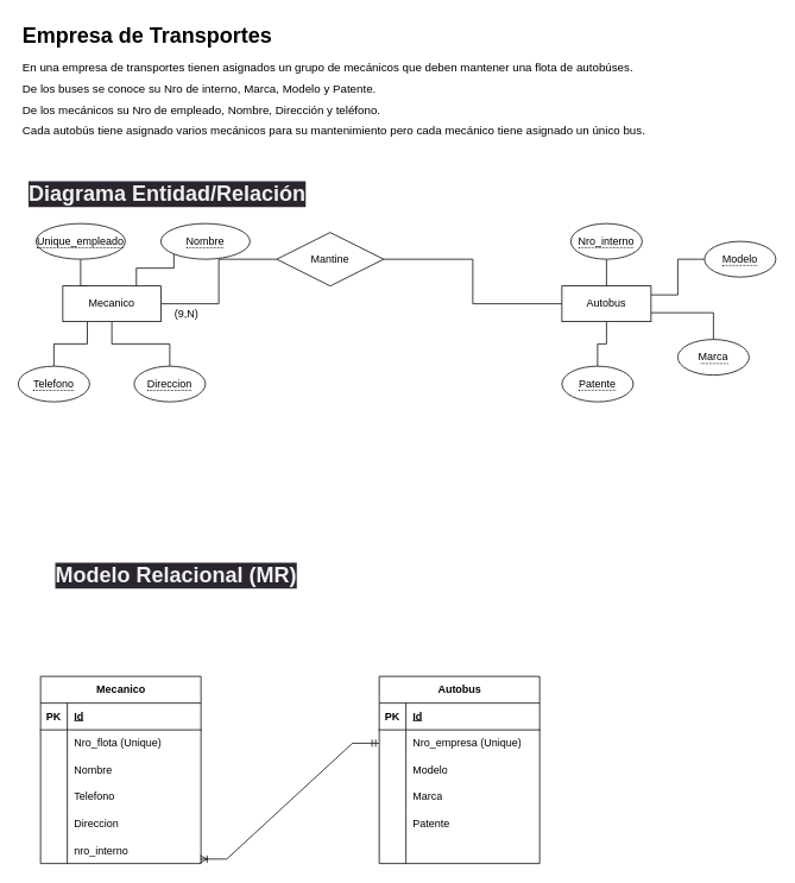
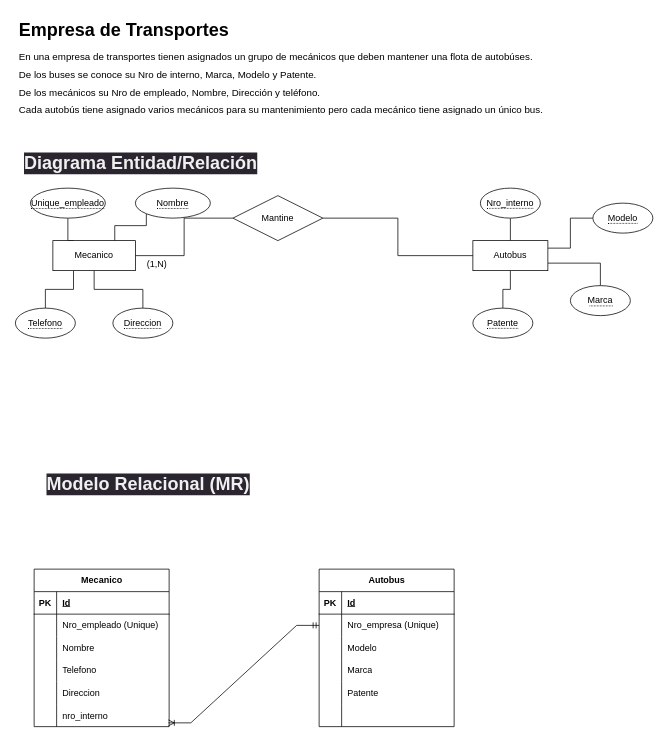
  <mxCell id="0" />
  <mxCell id="1" parent="0" />
  <mxCell id="2" style="edgeStyle=orthogonalEdgeStyle;rounded=0;orthogonalLoop=1;jettySize=auto;html=1;exitX=1;exitY=0.5;exitDx=0;exitDy=0;entryX=0;entryY=0.5;entryDx=0;entryDy=0;endArrow=none;endFill=0;" parent="1" source="7" target="14" edge="1"><mxGeometry relative="1" as="geometry" /></mxCell>
  <mxCell id="3" style="edgeStyle=orthogonalEdgeStyle;rounded=0;orthogonalLoop=1;jettySize=auto;html=1;exitX=0.25;exitY=1;exitDx=0;exitDy=0;entryX=0.5;entryY=0;entryDx=0;entryDy=0;endArrow=none;endFill=0;" parent="1" source="7" target="22" edge="1"><mxGeometry relative="1" as="geometry" /></mxCell>
  <mxCell id="4" style="edgeStyle=orthogonalEdgeStyle;rounded=0;orthogonalLoop=1;jettySize=auto;html=1;exitX=0.5;exitY=1;exitDx=0;exitDy=0;entryX=0.5;entryY=0;entryDx=0;entryDy=0;endArrow=none;endFill=0;" parent="1" source="7" target="21" edge="1"><mxGeometry relative="1" as="geometry" /></mxCell>
  <mxCell id="5" style="edgeStyle=orthogonalEdgeStyle;rounded=0;orthogonalLoop=1;jettySize=auto;html=1;exitX=0.75;exitY=0;exitDx=0;exitDy=0;entryX=0;entryY=1;entryDx=0;entryDy=0;endArrow=none;endFill=0;" parent="1" source="7" target="20" edge="1"><mxGeometry relative="1" as="geometry" /></mxCell>
  <mxCell id="6" style="edgeStyle=orthogonalEdgeStyle;rounded=0;orthogonalLoop=1;jettySize=auto;html=1;exitX=0.25;exitY=0;exitDx=0;exitDy=0;entryX=0.5;entryY=1;entryDx=0;entryDy=0;endArrow=none;endFill=0;" parent="1" source="7" target="19" edge="1"><mxGeometry relative="1" as="geometry" /></mxCell>
  <mxCell id="7" value="Mecanico" style="whiteSpace=wrap;html=1;align=center;" parent="1" vertex="1"><mxGeometry x="70" y="320" width="110" height="40" as="geometry" /></mxCell>
  <mxCell id="8" style="edgeStyle=orthogonalEdgeStyle;rounded=0;orthogonalLoop=1;jettySize=auto;html=1;exitX=0.5;exitY=0;exitDx=0;exitDy=0;entryX=0.5;entryY=1;entryDx=0;entryDy=0;endArrow=none;endFill=0;" parent="1" source="12" target="15" edge="1"><mxGeometry relative="1" as="geometry" /></mxCell>
  <mxCell id="9" style="edgeStyle=orthogonalEdgeStyle;rounded=0;orthogonalLoop=1;jettySize=auto;html=1;exitX=1;exitY=0.25;exitDx=0;exitDy=0;entryX=0;entryY=0.5;entryDx=0;entryDy=0;endArrow=none;endFill=0;" parent="1" source="12" target="17" edge="1"><mxGeometry relative="1" as="geometry" /></mxCell>
  <mxCell id="10" style="edgeStyle=orthogonalEdgeStyle;rounded=0;orthogonalLoop=1;jettySize=auto;html=1;exitX=1;exitY=0.75;exitDx=0;exitDy=0;entryX=0.5;entryY=0;entryDx=0;entryDy=0;endArrow=none;endFill=0;" parent="1" source="12" target="16" edge="1"><mxGeometry relative="1" as="geometry" /></mxCell>
  <mxCell id="11" style="edgeStyle=orthogonalEdgeStyle;rounded=0;orthogonalLoop=1;jettySize=auto;html=1;exitX=0.5;exitY=1;exitDx=0;exitDy=0;entryX=0.5;entryY=0;entryDx=0;entryDy=0;endArrow=none;endFill=0;" parent="1" source="12" target="18" edge="1"><mxGeometry relative="1" as="geometry" /></mxCell>
  <mxCell id="12" value="Autobus" style="whiteSpace=wrap;html=1;align=center;" parent="1" vertex="1"><mxGeometry x="630" y="320" width="100" height="40" as="geometry" /></mxCell>
  <mxCell id="13" style="edgeStyle=orthogonalEdgeStyle;rounded=0;orthogonalLoop=1;jettySize=auto;html=1;exitX=1;exitY=0.5;exitDx=0;exitDy=0;entryX=0;entryY=0.5;entryDx=0;entryDy=0;endArrow=none;endFill=0;" parent="1" source="14" target="12" edge="1"><mxGeometry relative="1" as="geometry" /></mxCell>
  <mxCell id="14" value="Mantine" style="shape=rhombus;perimeter=rhombusPerimeter;whiteSpace=wrap;html=1;align=center;" parent="1" vertex="1"><mxGeometry x="310" y="260" width="120" height="60" as="geometry" /></mxCell>
  <mxCell id="15" value="&lt;span style=&quot;border-bottom: 1px dotted&quot;&gt;Nro_interno&lt;/span&gt;" style="ellipse;whiteSpace=wrap;html=1;align=center;" parent="1" vertex="1"><mxGeometry x="640" y="250" width="80" height="40" as="geometry" /></mxCell>
  <mxCell id="16" value="&lt;span style=&quot;border-bottom: 1px dotted&quot;&gt;Marca&lt;/span&gt;" style="ellipse;whiteSpace=wrap;html=1;align=center;" parent="1" vertex="1"><mxGeometry x="760" y="380" width="80" height="40" as="geometry" /></mxCell>
  <mxCell id="17" value="&lt;span style=&quot;border-bottom: 1px dotted&quot;&gt;Modelo&lt;/span&gt;" style="ellipse;whiteSpace=wrap;html=1;align=center;" parent="1" vertex="1"><mxGeometry x="790" y="270" width="80" height="40" as="geometry" /></mxCell>
  <mxCell id="18" value="&lt;span style=&quot;border-bottom: 1px dotted&quot;&gt;Patente&lt;/span&gt;" style="ellipse;whiteSpace=wrap;html=1;align=center;" parent="1" vertex="1"><mxGeometry x="630" y="410" width="80" height="40" as="geometry" /></mxCell>
  <mxCell id="19" value="&lt;span style=&quot;border-bottom: 1px dotted&quot;&gt;Unique_empleado&lt;/span&gt;" style="ellipse;whiteSpace=wrap;html=1;align=center;" parent="1" vertex="1"><mxGeometry x="40" y="250" width="100" height="40" as="geometry" /></mxCell>
  <mxCell id="20" value="&lt;span style=&quot;border-bottom: 1px dotted&quot;&gt;Nombre&lt;/span&gt;" style="ellipse;whiteSpace=wrap;html=1;align=center;" parent="1" vertex="1"><mxGeometry x="180" y="250" width="100" height="40" as="geometry" /></mxCell>
  <mxCell id="21" value="&lt;span style=&quot;border-bottom: 1px dotted&quot;&gt;Direccion&lt;/span&gt;" style="ellipse;whiteSpace=wrap;html=1;align=center;" parent="1" vertex="1"><mxGeometry x="150" y="410" width="80" height="40" as="geometry" /></mxCell>
  <mxCell id="22" value="&lt;span style=&quot;border-bottom: 1px dotted&quot;&gt;Telefono&lt;/span&gt;" style="ellipse;whiteSpace=wrap;html=1;align=center;" parent="1" vertex="1"><mxGeometry x="20" y="410" width="80" height="40" as="geometry" /></mxCell>
- <mxCell id="23" value="(9,N)" style="text;html=1;strokeColor=none;fillColor=none;align=center;verticalAlign=middle;whiteSpace=wrap;rounded=0;" parent="1" vertex="1"><mxGeometry x="179" y="336" width="60" height="30" as="geometry" /></mxCell>
+ <mxCell id="23" value="(1,N)" style="text;html=1;strokeColor=none;fillColor=none;align=center;verticalAlign=middle;whiteSpace=wrap;rounded=0;" parent="1" vertex="1"><mxGeometry x="179" y="336" width="60" height="30" as="geometry" /></mxCell>
  <mxCell id="24" value="&lt;h1&gt;Empresa de Transportes&lt;/h1&gt;&lt;p style=&quot;font-size: 13px; line-height: 80%;&quot;&gt;&lt;font style=&quot;font-size: 13px;&quot;&gt;En una empresa de transportes tienen asignados un grupo de mecánicos que deben mantener una flota de autobúses.&lt;/font&gt;&lt;/p&gt;&lt;p style=&quot;font-size: 13px; line-height: 80%;&quot;&gt;&lt;font style=&quot;font-size: 13px;&quot;&gt;De los buses se conoce su Nro de interno, Marca, Modelo y Patente.&lt;/font&gt;&lt;/p&gt;&lt;p style=&quot;font-size: 13px; line-height: 80%;&quot;&gt;&lt;font style=&quot;font-size: 13px;&quot;&gt;De los mecánicos su Nro de empleado, Nombre, Dirección y teléfono.&lt;/font&gt;&lt;/p&gt;&lt;p style=&quot;font-size: 13px; line-height: 80%;&quot;&gt;&lt;font style=&quot;font-size: 13px;&quot;&gt;Cada autobús tiene asignado varios mecánicos para su mantenimiento pero cada mecánico tiene asignado un único bus.&lt;/font&gt;&lt;/p&gt;&lt;p style=&quot;font-size: 13px; line-height: 80%;&quot;&gt;&lt;br&gt;&lt;/p&gt;" style="text;html=1;strokeColor=none;fillColor=none;spacing=5;spacingTop=-20;whiteSpace=wrap;overflow=hidden;rounded=0;" parent="1" vertex="1"><mxGeometry x="20" y="20" width="730" height="140" as="geometry" /></mxCell>
  <mxCell id="25" value="&lt;h1 style=&quot;border-color: rgb(0, 0, 0); color: rgb(240, 240, 240); font-family: Helvetica; font-style: normal; font-variant-ligatures: normal; font-variant-caps: normal; letter-spacing: normal; orphans: 2; text-align: left; text-indent: 0px; text-transform: none; widows: 2; word-spacing: 0px; -webkit-text-stroke-width: 0px; background-color: rgb(42, 37, 47); text-decoration-thickness: initial; text-decoration-style: initial; text-decoration-color: initial;&quot;&gt;Diagrama Entidad/Relación&lt;/h1&gt;" style="text;whiteSpace=wrap;html=1;" parent="1" vertex="1"><mxGeometry x="30" y="180" width="390" height="60" as="geometry" /></mxCell>
  <mxCell id="26" value="&lt;h1 style=&quot;border-color: rgb(0, 0, 0); color: rgb(240, 240, 240); font-family: Helvetica; font-style: normal; font-variant-ligatures: normal; font-variant-caps: normal; letter-spacing: normal; orphans: 2; text-align: left; text-indent: 0px; text-transform: none; widows: 2; word-spacing: 0px; -webkit-text-stroke-width: 0px; background-color: rgb(42, 37, 47); text-decoration-thickness: initial; text-decoration-style: initial; text-decoration-color: initial;&quot;&gt;Modelo Relacional (MR)&lt;/h1&gt;" style="text;whiteSpace=wrap;html=1;" parent="1" vertex="1"><mxGeometry x="60" y="608" width="390" height="60" as="geometry" /></mxCell>
  <mxCell id="27" value="Mecanico" style="shape=table;startSize=30;container=1;collapsible=1;childLayout=tableLayout;fixedRows=1;rowLines=0;fontStyle=1;align=center;resizeLast=1;html=1;" parent="1" vertex="1"><mxGeometry x="45" y="758" width="180" height="210" as="geometry"><mxRectangle x="45" y="748" width="100" height="30" as="alternateBounds" /></mxGeometry></mxCell>
  <mxCell id="28" value="" style="shape=tableRow;horizontal=0;startSize=0;swimlaneHead=0;swimlaneBody=0;fillColor=none;collapsible=0;dropTarget=0;points=[[0,0.5],[1,0.5]];portConstraint=eastwest;top=0;left=0;right=0;bottom=1;" parent="27" vertex="1"><mxGeometry y="30" width="180" height="30" as="geometry" /></mxCell>
  <mxCell id="29" value="PK" style="shape=partialRectangle;connectable=0;fillColor=none;top=0;left=0;bottom=0;right=0;fontStyle=1;overflow=hidden;whiteSpace=wrap;html=1;" parent="28" vertex="1"><mxGeometry width="30" height="30" as="geometry"><mxRectangle width="30" height="30" as="alternateBounds" /></mxGeometry></mxCell>
  <mxCell id="30" value="Id" style="shape=partialRectangle;connectable=0;fillColor=none;top=0;left=0;bottom=0;right=0;align=left;spacingLeft=6;fontStyle=5;overflow=hidden;whiteSpace=wrap;html=1;" parent="28" vertex="1"><mxGeometry x="30" width="150" height="30" as="geometry"><mxRectangle width="150" height="30" as="alternateBounds" /></mxGeometry></mxCell>
  <mxCell id="31" value="" style="shape=tableRow;horizontal=0;startSize=0;swimlaneHead=0;swimlaneBody=0;fillColor=none;collapsible=0;dropTarget=0;points=[[0,0.5],[1,0.5]];portConstraint=eastwest;top=0;left=0;right=0;bottom=0;" parent="27" vertex="1"><mxGeometry y="60" width="180" height="30" as="geometry" /></mxCell>
  <mxCell id="32" value="" style="shape=partialRectangle;connectable=0;fillColor=none;top=0;left=0;bottom=0;right=0;editable=1;overflow=hidden;whiteSpace=wrap;html=1;" parent="31" vertex="1"><mxGeometry width="30" height="30" as="geometry"><mxRectangle width="30" height="30" as="alternateBounds" /></mxGeometry></mxCell>
- <mxCell id="33" value="Nro_flota (Unique)" style="shape=partialRectangle;connectable=0;fillColor=none;top=0;left=0;bottom=0;right=0;align=left;spacingLeft=6;overflow=hidden;whiteSpace=wrap;html=1;" parent="31" vertex="1"><mxGeometry x="30" width="150" height="30" as="geometry"><mxRectangle width="150" height="30" as="alternateBounds" /></mxGeometry></mxCell>
+ <mxCell id="33" value="Nro_empleado (Unique)" style="shape=partialRectangle;connectable=0;fillColor=none;top=0;left=0;bottom=0;right=0;align=left;spacingLeft=6;overflow=hidden;whiteSpace=wrap;html=1;" parent="31" vertex="1"><mxGeometry x="30" width="150" height="30" as="geometry"><mxRectangle width="150" height="30" as="alternateBounds" /></mxGeometry></mxCell>
  <mxCell id="34" value="" style="shape=tableRow;horizontal=0;startSize=0;swimlaneHead=0;swimlaneBody=0;fillColor=none;collapsible=0;dropTarget=0;points=[[0,0.5],[1,0.5]];portConstraint=eastwest;top=0;left=0;right=0;bottom=0;" parent="27" vertex="1"><mxGeometry y="90" width="180" height="30" as="geometry" /></mxCell>
  <mxCell id="35" value="" style="shape=partialRectangle;connectable=0;fillColor=none;top=0;left=0;bottom=0;right=0;editable=1;overflow=hidden;whiteSpace=wrap;html=1;" parent="34" vertex="1"><mxGeometry width="30" height="30" as="geometry"><mxRectangle width="30" height="30" as="alternateBounds" /></mxGeometry></mxCell>
  <mxCell id="36" value="Nombre" style="shape=partialRectangle;connectable=0;fillColor=none;top=0;left=0;bottom=0;right=0;align=left;spacingLeft=6;overflow=hidden;whiteSpace=wrap;html=1;" parent="34" vertex="1"><mxGeometry x="30" width="150" height="30" as="geometry"><mxRectangle width="150" height="30" as="alternateBounds" /></mxGeometry></mxCell>
  <mxCell id="37" value="" style="shape=tableRow;horizontal=0;startSize=0;swimlaneHead=0;swimlaneBody=0;fillColor=none;collapsible=0;dropTarget=0;points=[[0,0.5],[1,0.5]];portConstraint=eastwest;top=0;left=0;right=0;bottom=0;" parent="27" vertex="1"><mxGeometry y="120" width="180" height="30" as="geometry" /></mxCell>
  <mxCell id="38" value="" style="shape=partialRectangle;connectable=0;fillColor=none;top=0;left=0;bottom=0;right=0;editable=1;overflow=hidden;whiteSpace=wrap;html=1;" parent="37" vertex="1"><mxGeometry width="30" height="30" as="geometry"><mxRectangle width="30" height="30" as="alternateBounds" /></mxGeometry></mxCell>
  <mxCell id="39" value="Telefono" style="shape=partialRectangle;connectable=0;fillColor=none;top=0;left=0;bottom=0;right=0;align=left;spacingLeft=6;overflow=hidden;whiteSpace=wrap;html=1;" parent="37" vertex="1"><mxGeometry x="30" width="150" height="30" as="geometry"><mxRectangle width="150" height="30" as="alternateBounds" /></mxGeometry></mxCell>
  <mxCell id="40" value="" style="shape=tableRow;horizontal=0;startSize=0;swimlaneHead=0;swimlaneBody=0;fillColor=none;collapsible=0;dropTarget=0;points=[[0,0.5],[1,0.5]];portConstraint=eastwest;top=0;left=0;right=0;bottom=0;" parent="27" vertex="1"><mxGeometry y="150" width="180" height="30" as="geometry" /></mxCell>
  <mxCell id="41" value="" style="shape=partialRectangle;connectable=0;fillColor=none;top=0;left=0;bottom=0;right=0;editable=1;overflow=hidden;" parent="40" vertex="1"><mxGeometry width="30" height="30" as="geometry"><mxRectangle width="30" height="30" as="alternateBounds" /></mxGeometry></mxCell>
  <mxCell id="42" value="Direccion" style="shape=partialRectangle;connectable=0;fillColor=none;top=0;left=0;bottom=0;right=0;align=left;spacingLeft=6;overflow=hidden;" parent="40" vertex="1"><mxGeometry x="30" width="150" height="30" as="geometry"><mxRectangle width="150" height="30" as="alternateBounds" /></mxGeometry></mxCell>
  <mxCell id="43" value="" style="shape=tableRow;horizontal=0;startSize=0;swimlaneHead=0;swimlaneBody=0;fillColor=none;collapsible=0;dropTarget=0;points=[[0,0.5],[1,0.5]];portConstraint=eastwest;top=0;left=0;right=0;bottom=0;" parent="27" vertex="1"><mxGeometry y="180" width="180" height="30" as="geometry" /></mxCell>
  <mxCell id="44" value="" style="shape=partialRectangle;connectable=0;fillColor=none;top=0;left=0;bottom=0;right=0;editable=1;overflow=hidden;" parent="43" vertex="1"><mxGeometry width="30" height="30" as="geometry"><mxRectangle width="30" height="30" as="alternateBounds" /></mxGeometry></mxCell>
  <mxCell id="45" value="nro_interno" style="shape=partialRectangle;connectable=0;fillColor=none;top=0;left=0;bottom=0;right=0;align=left;spacingLeft=6;overflow=hidden;" parent="43" vertex="1"><mxGeometry x="30" width="150" height="30" as="geometry"><mxRectangle width="150" height="30" as="alternateBounds" /></mxGeometry></mxCell>
  <mxCell id="46" value="Autobus" style="shape=table;startSize=30;container=1;collapsible=1;childLayout=tableLayout;fixedRows=1;rowLines=0;fontStyle=1;align=center;resizeLast=1;html=1;" parent="1" vertex="1"><mxGeometry x="425" y="758" width="180" height="210" as="geometry"><mxRectangle x="425" y="748" width="90" height="30" as="alternateBounds" /></mxGeometry></mxCell>
  <mxCell id="47" value="" style="shape=tableRow;horizontal=0;startSize=0;swimlaneHead=0;swimlaneBody=0;fillColor=none;collapsible=0;dropTarget=0;points=[[0,0.5],[1,0.5]];portConstraint=eastwest;top=0;left=0;right=0;bottom=1;" parent="46" vertex="1"><mxGeometry y="30" width="180" height="30" as="geometry" /></mxCell>
  <mxCell id="48" value="PK" style="shape=partialRectangle;connectable=0;fillColor=none;top=0;left=0;bottom=0;right=0;fontStyle=1;overflow=hidden;whiteSpace=wrap;html=1;" parent="47" vertex="1"><mxGeometry width="30" height="30" as="geometry"><mxRectangle width="30" height="30" as="alternateBounds" /></mxGeometry></mxCell>
  <mxCell id="49" value="Id" style="shape=partialRectangle;connectable=0;fillColor=none;top=0;left=0;bottom=0;right=0;align=left;spacingLeft=6;fontStyle=5;overflow=hidden;whiteSpace=wrap;html=1;" parent="47" vertex="1"><mxGeometry x="30" width="150" height="30" as="geometry"><mxRectangle width="150" height="30" as="alternateBounds" /></mxGeometry></mxCell>
  <mxCell id="50" value="" style="shape=tableRow;horizontal=0;startSize=0;swimlaneHead=0;swimlaneBody=0;fillColor=none;collapsible=0;dropTarget=0;points=[[0,0.5],[1,0.5]];portConstraint=eastwest;top=0;left=0;right=0;bottom=0;" parent="46" vertex="1"><mxGeometry y="60" width="180" height="30" as="geometry" /></mxCell>
  <mxCell id="51" value="" style="shape=partialRectangle;connectable=0;fillColor=none;top=0;left=0;bottom=0;right=0;editable=1;overflow=hidden;whiteSpace=wrap;html=1;" parent="50" vertex="1"><mxGeometry width="30" height="30" as="geometry"><mxRectangle width="30" height="30" as="alternateBounds" /></mxGeometry></mxCell>
  <mxCell id="52" value="Nro_empresa (Unique)" style="shape=partialRectangle;connectable=0;fillColor=none;top=0;left=0;bottom=0;right=0;align=left;spacingLeft=6;overflow=hidden;whiteSpace=wrap;html=1;" parent="50" vertex="1"><mxGeometry x="30" width="150" height="30" as="geometry"><mxRectangle width="150" height="30" as="alternateBounds" /></mxGeometry></mxCell>
  <mxCell id="53" value="" style="shape=tableRow;horizontal=0;startSize=0;swimlaneHead=0;swimlaneBody=0;fillColor=none;collapsible=0;dropTarget=0;points=[[0,0.5],[1,0.5]];portConstraint=eastwest;top=0;left=0;right=0;bottom=0;" parent="46" vertex="1"><mxGeometry y="90" width="180" height="30" as="geometry" /></mxCell>
  <mxCell id="54" value="" style="shape=partialRectangle;connectable=0;fillColor=none;top=0;left=0;bottom=0;right=0;editable=1;overflow=hidden;whiteSpace=wrap;html=1;" parent="53" vertex="1"><mxGeometry width="30" height="30" as="geometry"><mxRectangle width="30" height="30" as="alternateBounds" /></mxGeometry></mxCell>
  <mxCell id="55" value="Modelo" style="shape=partialRectangle;connectable=0;fillColor=none;top=0;left=0;bottom=0;right=0;align=left;spacingLeft=6;overflow=hidden;whiteSpace=wrap;html=1;" parent="53" vertex="1"><mxGeometry x="30" width="150" height="30" as="geometry"><mxRectangle width="150" height="30" as="alternateBounds" /></mxGeometry></mxCell>
  <mxCell id="56" value="" style="shape=tableRow;horizontal=0;startSize=0;swimlaneHead=0;swimlaneBody=0;fillColor=none;collapsible=0;dropTarget=0;points=[[0,0.5],[1,0.5]];portConstraint=eastwest;top=0;left=0;right=0;bottom=0;" parent="46" vertex="1"><mxGeometry y="120" width="180" height="30" as="geometry" /></mxCell>
  <mxCell id="57" value="" style="shape=partialRectangle;connectable=0;fillColor=none;top=0;left=0;bottom=0;right=0;editable=1;overflow=hidden;whiteSpace=wrap;html=1;" parent="56" vertex="1"><mxGeometry width="30" height="30" as="geometry"><mxRectangle width="30" height="30" as="alternateBounds" /></mxGeometry></mxCell>
  <mxCell id="58" value="Marca" style="shape=partialRectangle;connectable=0;fillColor=none;top=0;left=0;bottom=0;right=0;align=left;spacingLeft=6;overflow=hidden;whiteSpace=wrap;html=1;" parent="56" vertex="1"><mxGeometry x="30" width="150" height="30" as="geometry"><mxRectangle width="150" height="30" as="alternateBounds" /></mxGeometry></mxCell>
  <mxCell id="59" value="" style="shape=tableRow;horizontal=0;startSize=0;swimlaneHead=0;swimlaneBody=0;fillColor=none;collapsible=0;dropTarget=0;points=[[0,0.5],[1,0.5]];portConstraint=eastwest;top=0;left=0;right=0;bottom=0;" parent="46" vertex="1"><mxGeometry y="150" width="180" height="30" as="geometry" /></mxCell>
  <mxCell id="60" value="" style="shape=partialRectangle;connectable=0;fillColor=none;top=0;left=0;bottom=0;right=0;editable=1;overflow=hidden;" parent="59" vertex="1"><mxGeometry width="30" height="30" as="geometry"><mxRectangle width="30" height="30" as="alternateBounds" /></mxGeometry></mxCell>
  <mxCell id="61" value="Patente" style="shape=partialRectangle;connectable=0;fillColor=none;top=0;left=0;bottom=0;right=0;align=left;spacingLeft=6;overflow=hidden;" parent="59" vertex="1"><mxGeometry x="30" width="150" height="30" as="geometry"><mxRectangle width="150" height="30" as="alternateBounds" /></mxGeometry></mxCell>
  <mxCell id="62" value="" style="shape=tableRow;horizontal=0;startSize=0;swimlaneHead=0;swimlaneBody=0;fillColor=none;collapsible=0;dropTarget=0;points=[[0,0.5],[1,0.5]];portConstraint=eastwest;top=0;left=0;right=0;bottom=0;movable=0;resizable=0;rotatable=0;deletable=0;editable=0;locked=1;connectable=0;" parent="46" vertex="1"><mxGeometry y="180" width="180" height="30" as="geometry" /></mxCell>
  <mxCell id="63" value="" style="shape=partialRectangle;connectable=0;fillColor=none;top=0;left=0;bottom=0;right=0;editable=1;overflow=hidden;" parent="62" vertex="1"><mxGeometry width="30" height="30" as="geometry"><mxRectangle width="30" height="30" as="alternateBounds" /></mxGeometry></mxCell>
  <mxCell id="64" value="" style="shape=partialRectangle;connectable=0;fillColor=none;top=0;left=0;bottom=0;right=0;align=left;spacingLeft=6;overflow=hidden;movable=0;resizable=0;rotatable=0;deletable=0;editable=0;locked=1;" parent="62" vertex="1"><mxGeometry x="30" width="150" height="30" as="geometry"><mxRectangle width="150" height="30" as="alternateBounds" /></mxGeometry></mxCell>
  <mxCell id="65" value="" style="edgeStyle=entityRelationEdgeStyle;fontSize=12;html=1;endArrow=ERoneToMany;startArrow=ERmandOne;rounded=0;entryX=0.994;entryY=0.833;entryDx=0;entryDy=0;entryPerimeter=0;exitX=0;exitY=0.5;exitDx=0;exitDy=0;" parent="1" source="50" target="43" edge="1"><mxGeometry width="100" height="100" relative="1" as="geometry"><mxPoint x="310" y="780" as="sourcePoint" /><mxPoint x="525" y="680" as="targetPoint" /></mxGeometry></mxCell>
